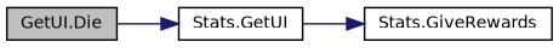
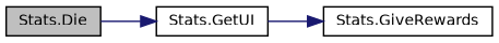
  digraph {
    rankdir=LR
    node [color=black fillcolor=white fontname=Helvetica fontsize=10 shape=record style=filled]
    edge [color=midnightblue fontname=Helvetica fontsize=10 labelfontname=Helvetica labelfontsize=10 style=solid]
-   n1 [fillcolor=grey75 fontcolor=black height=0.2 label="GetUI.Die" width=0.4]
+   n1 [fillcolor=grey75 fontcolor=black height=0.2 label="Stats.Die" width=0.4]
    n2 [height=0.2 label="Stats.GetUI" width=0.4]
    n3 [height=0.2 label="Stats.GiveRewards" width=0.4]
    n1 -> n2
    n2 -> n3
  }
